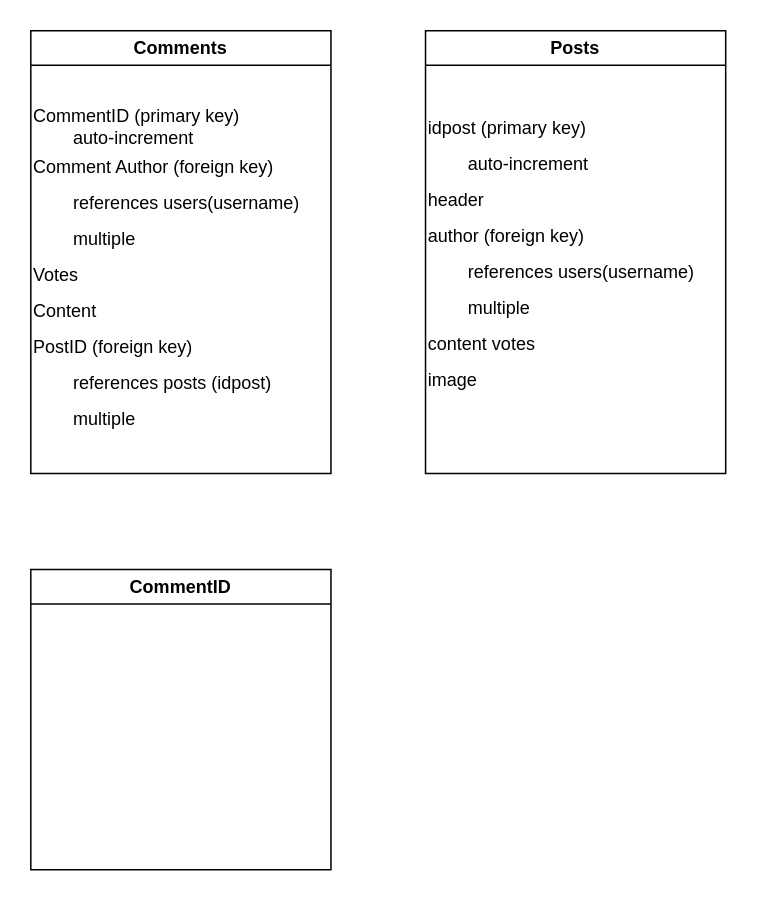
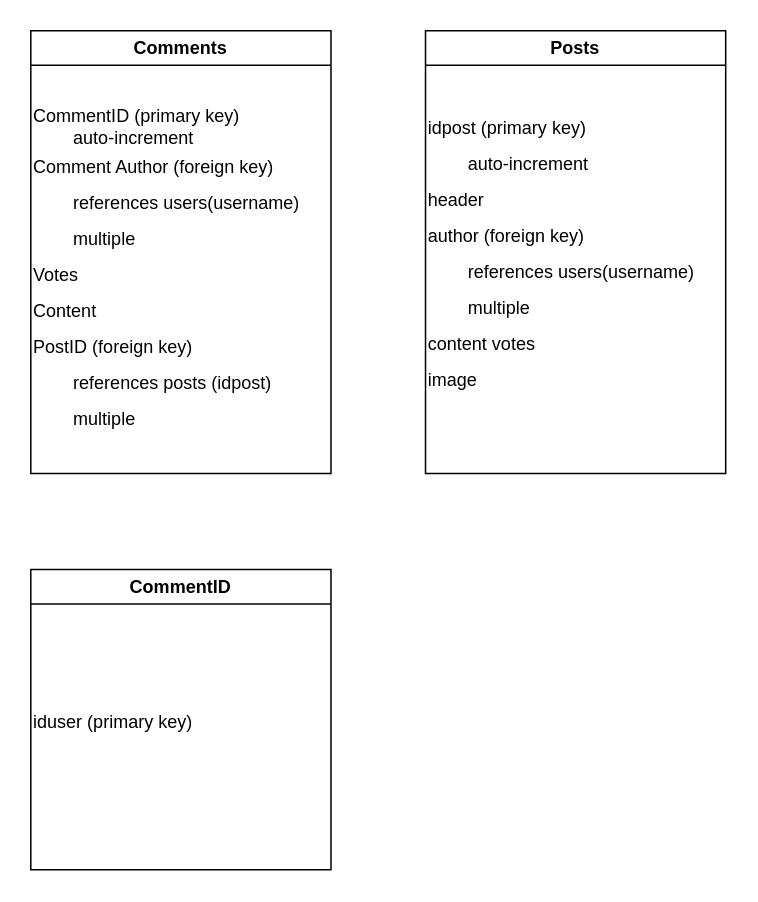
  <mxCell id="0" />
  <mxCell id="1" parent="0" />
  <mxCell id="2" value="Comments" style="swimlane;whiteSpace=wrap;html=1;" vertex="1" parent="1"><mxGeometry x="20" y="20" width="200" height="295" as="geometry" /></mxCell>
  <mxCell id="3" value="CommentID (primary key)&lt;div&gt;&lt;span style=&quot;white-space: pre;&quot;&gt;&#09;&lt;/span&gt;auto-increment&amp;nbsp;&lt;br&gt;&lt;div style=&quot;line-height: 200%;&quot;&gt;Comment Author (foreign key)&lt;/div&gt;&lt;div style=&quot;line-height: 200%;&quot;&gt;&lt;span style=&quot;white-space: pre;&quot;&gt;&#09;&lt;/span&gt;references users(username)&lt;br&gt;&lt;/div&gt;&lt;div style=&quot;line-height: 200%;&quot;&gt;&lt;span style=&quot;white-space: pre;&quot;&gt;&#09;&lt;/span&gt;multiple&lt;br&gt;&lt;/div&gt;&lt;div style=&quot;line-height: 200%;&quot;&gt;Votes&lt;/div&gt;&lt;div style=&quot;line-height: 200%;&quot;&gt;Content&lt;/div&gt;&lt;div style=&quot;line-height: 200%;&quot;&gt;PostID&lt;span style=&quot;background-color: initial;&quot;&gt;&amp;nbsp;(foreign key)&lt;/span&gt;&lt;/div&gt;&lt;div style=&quot;line-height: 200%;&quot;&gt;&lt;span style=&quot;background-color: initial;&quot;&gt;&lt;span style=&quot;white-space: pre;&quot;&gt;&#09;&lt;/span&gt;references posts (idpost)&lt;br&gt;&lt;/span&gt;&lt;/div&gt;&lt;/div&gt;&lt;div style=&quot;line-height: 200%;&quot;&gt;&lt;span style=&quot;background-color: initial;&quot;&gt;&lt;span style=&quot;white-space: pre;&quot;&gt;&#09;&lt;/span&gt;multiple&lt;br&gt;&lt;/span&gt;&lt;/div&gt;" style="text;html=1;align=left;verticalAlign=middle;whiteSpace=wrap;rounded=0;" vertex="1" parent="2"><mxGeometry y="25" width="200" height="270" as="geometry" /></mxCell>
  <mxCell id="4" value="Posts" style="swimlane;whiteSpace=wrap;html=1;" vertex="1" parent="1"><mxGeometry x="283" y="20" width="200" height="295" as="geometry" /></mxCell>
  <mxCell id="5" value="&lt;div style=&quot;line-height: 200%;&quot;&gt;&lt;span style=&quot;background-color: initial;&quot;&gt;idpost (primary key)&lt;/span&gt;&lt;/div&gt;&lt;div style=&quot;line-height: 200%;&quot;&gt;&lt;span style=&quot;background-color: initial;&quot;&gt;&lt;span style=&quot;white-space: pre;&quot;&gt;&#09;&lt;/span&gt;auto-increment&amp;nbsp;&lt;br&gt;&lt;/span&gt;&lt;/div&gt;&lt;div style=&quot;line-height: 200%;&quot;&gt;&lt;span style=&quot;background-color: initial;&quot;&gt;header&lt;/span&gt;&lt;/div&gt;&lt;div style=&quot;line-height: 200%;&quot;&gt;&lt;span style=&quot;background-color: initial;&quot;&gt;author (foreign key)&lt;/span&gt;&lt;/div&gt;&lt;div style=&quot;line-height: 200%;&quot;&gt;&lt;span style=&quot;background-color: initial;&quot;&gt;&lt;span style=&quot;white-space: pre;&quot;&gt;&#09;&lt;/span&gt;references users(username)&lt;br&gt;&lt;/span&gt;&lt;/div&gt;&lt;div style=&quot;line-height: 200%;&quot;&gt;&lt;span style=&quot;background-color: initial;&quot;&gt;&lt;span style=&quot;white-space: pre;&quot;&gt;&#09;&lt;/span&gt;multiple&lt;br&gt;&lt;/span&gt;&lt;/div&gt;&lt;div style=&quot;line-height: 200%;&quot;&gt;&lt;span style=&quot;background-color: initial;&quot;&gt;content votes&lt;/span&gt;&lt;/div&gt;&lt;div style=&quot;line-height: 200%;&quot;&gt;&lt;span style=&quot;background-color: initial;&quot;&gt;image&lt;/span&gt;&lt;/div&gt;&lt;div style=&quot;line-height: 200%;&quot;&gt;&lt;span style=&quot;background-color: initial;&quot;&gt;&lt;br&gt;&lt;/span&gt;&lt;/div&gt;" style="text;html=1;align=left;verticalAlign=middle;whiteSpace=wrap;rounded=0;" vertex="1" parent="4"><mxGeometry y="25" width="200" height="270" as="geometry" /></mxCell>
  <mxCell id="6" value="CommentID" style="swimlane;whiteSpace=wrap;html=1;" vertex="1" parent="1"><mxGeometry x="20" y="379" width="200" height="200" as="geometry" /></mxCell>
+ <mxCell id="7" value="&lt;div style=&quot;line-height: 200%;&quot;&gt;iduser (primary key)&lt;/div&gt;&lt;div style=&quot;line-height: 200%;&quot;&gt;&lt;br&gt;&lt;/div&gt;" style="text;html=1;align=left;verticalAlign=middle;whiteSpace=wrap;rounded=0;" vertex="1" parent="6"><mxGeometry y="25" width="200" height="175" as="geometry" /></mxCell>
